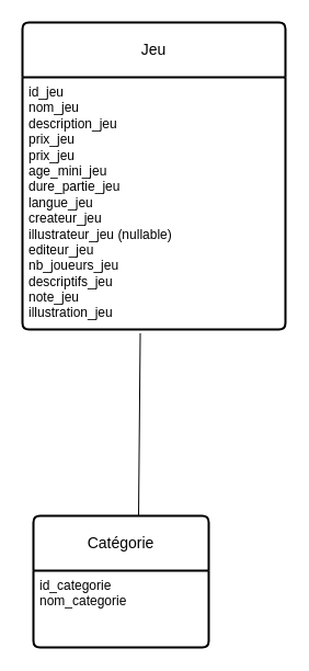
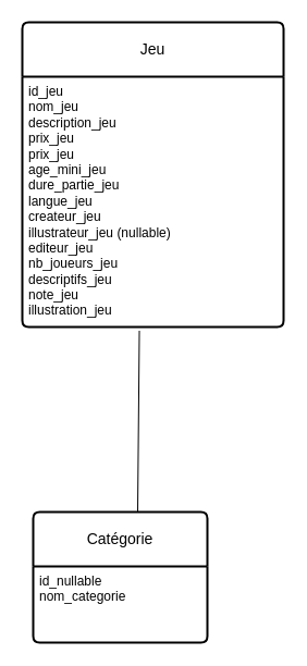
  <mxCell id="0" />
  <mxCell id="1" parent="0" />
  <mxCell id="2" value="Catégorie" style="swimlane;childLayout=stackLayout;horizontal=1;startSize=50;horizontalStack=0;rounded=1;fontSize=14;fontStyle=0;strokeWidth=2;resizeParent=0;resizeLast=1;shadow=0;dashed=0;align=center;arcSize=4;whiteSpace=wrap;html=1;" vertex="1" parent="1"><mxGeometry x="30" y="470" width="160" height="120" as="geometry" /></mxCell>
- <mxCell id="3" value="id_categorie&lt;br&gt;nom_categorie" style="align=left;strokeColor=none;fillColor=none;spacingLeft=4;fontSize=12;verticalAlign=top;resizable=0;rotatable=0;part=1;html=1;" vertex="1" parent="2"><mxGeometry y="50" width="160" height="70" as="geometry" /></mxCell>
+ <mxCell id="3" value="id_nullable&lt;br&gt;nom_categorie" style="align=left;strokeColor=none;fillColor=none;spacingLeft=4;fontSize=12;verticalAlign=top;resizable=0;rotatable=0;part=1;html=1;" vertex="1" parent="2"><mxGeometry y="50" width="160" height="70" as="geometry" /></mxCell>
  <mxCell id="4" value="Jeu" style="swimlane;childLayout=stackLayout;horizontal=1;startSize=50;horizontalStack=0;rounded=1;fontSize=14;fontStyle=0;strokeWidth=2;resizeParent=0;resizeLast=1;shadow=0;dashed=0;align=center;arcSize=4;whiteSpace=wrap;html=1;" vertex="1" parent="1"><mxGeometry x="20" y="20" width="240" height="280" as="geometry" /></mxCell>
  <mxCell id="5" value="id_jeu&lt;br&gt;nom_jeu&lt;br&gt;description_jeu&lt;br&gt;prix_jeu&lt;br&gt;prix_jeu&lt;br&gt;age_mini_jeu&lt;br&gt;dure_partie_jeu&lt;br&gt;langue_jeu&lt;br&gt;createur_jeu&lt;br&gt;illustrateur_jeu (nullable)&lt;br&gt;editeur_jeu&lt;br&gt;nb_joueurs_jeu&lt;br&gt;descriptifs_jeu&lt;br&gt;note_jeu&lt;br&gt;illustration_jeu" style="align=left;strokeColor=none;fillColor=none;spacingLeft=4;fontSize=12;verticalAlign=top;resizable=0;rotatable=0;part=1;html=1;" vertex="1" parent="4"><mxGeometry y="50" width="240" height="230" as="geometry" /></mxCell>
  <mxCell id="6" value="" style="endArrow=none;html=1;rounded=0;exitX=0.6;exitY=0;exitDx=0;exitDy=0;exitPerimeter=0;entryX=0.448;entryY=1.015;entryDx=0;entryDy=0;entryPerimeter=0;" edge="1" parent="1" source="2" target="5"><mxGeometry relative="1" as="geometry"><mxPoint x="58.08" y="454.96" as="sourcePoint" /><mxPoint x="80" y="300" as="targetPoint" /></mxGeometry></mxCell>
